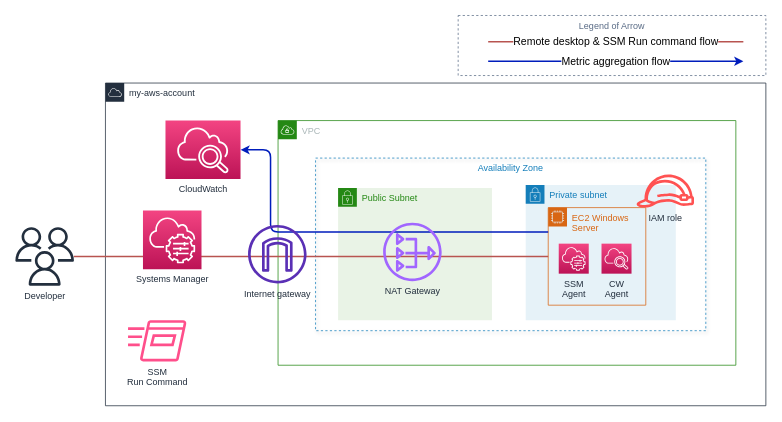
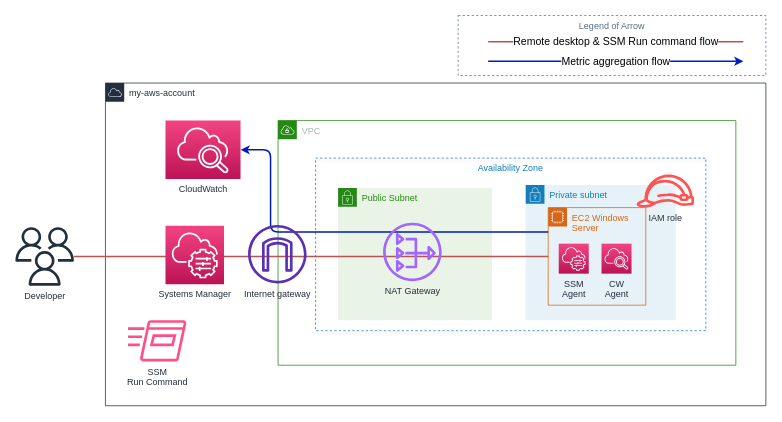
  <mxCell id="0" />
  <mxCell id="1" parent="0" />
  <mxCell id="2" value="my-aws-account" style="points=[[0,0],[0.25,0],[0.5,0],[0.75,0],[1,0],[1,0.25],[1,0.5],[1,0.75],[1,1],[0.75,1],[0.5,1],[0.25,1],[0,1],[0,0.75],[0,0.5],[0,0.25]];outlineConnect=0;gradientColor=none;html=1;whiteSpace=wrap;fontSize=12;fontStyle=0;shape=mxgraph.aws4.group;grIcon=mxgraph.aws4.group_aws_cloud;strokeColor=#232F3E;fillColor=none;verticalAlign=top;align=left;spacingLeft=30;fontColor=#232F3E;dashed=0;" parent="1" vertex="1"><mxGeometry x="140" y="110" width="880" height="430" as="geometry" /></mxCell>
  <mxCell id="3" value="VPC" style="points=[[0,0],[0.25,0],[0.5,0],[0.75,0],[1,0],[1,0.25],[1,0.5],[1,0.75],[1,1],[0.75,1],[0.5,1],[0.25,1],[0,1],[0,0.75],[0,0.5],[0,0.25]];outlineConnect=0;gradientColor=none;html=1;whiteSpace=wrap;fontSize=12;fontStyle=0;shape=mxgraph.aws4.group;grIcon=mxgraph.aws4.group_vpc;strokeColor=#248814;fillColor=none;verticalAlign=top;align=left;spacingLeft=30;fontColor=#AAB7B8;dashed=0;" parent="1" vertex="1"><mxGeometry x="370" y="160" width="610" height="326" as="geometry" /></mxCell>
  <mxCell id="4" value="Availability Zone" style="fillColor=none;strokeColor=#147EBA;dashed=1;verticalAlign=top;fontStyle=0;fontColor=#147EBA;shadow=1;" parent="1" vertex="1"><mxGeometry x="420" y="210" width="520" height="230" as="geometry" /></mxCell>
  <mxCell id="5" value="Public Subnet" style="points=[[0,0],[0.25,0],[0.5,0],[0.75,0],[1,0],[1,0.25],[1,0.5],[1,0.75],[1,1],[0.75,1],[0.5,1],[0.25,1],[0,1],[0,0.75],[0,0.5],[0,0.25]];outlineConnect=0;gradientColor=none;html=1;whiteSpace=wrap;fontSize=12;fontStyle=0;shape=mxgraph.aws4.group;grIcon=mxgraph.aws4.group_security_group;grStroke=0;strokeColor=#248814;fillColor=#E9F3E6;verticalAlign=top;align=left;spacingLeft=30;fontColor=#248814;dashed=0;" parent="1" vertex="1"><mxGeometry x="450" y="250" width="205" height="176" as="geometry" /></mxCell>
  <mxCell id="6" style="edgeStyle=orthogonalEdgeStyle;rounded=0;orthogonalLoop=1;jettySize=auto;html=1;" parent="1" edge="1"><mxGeometry relative="1" as="geometry"><mxPoint x="795.88" y="268" as="targetPoint" /><mxPoint x="795.88" y="268" as="sourcePoint" /></mxGeometry></mxCell>
  <mxCell id="7" value="Private subnet" style="points=[[0,0],[0.25,0],[0.5,0],[0.75,0],[1,0],[1,0.25],[1,0.5],[1,0.75],[1,1],[0.75,1],[0.5,1],[0.25,1],[0,1],[0,0.75],[0,0.5],[0,0.25]];outlineConnect=0;gradientColor=none;html=1;whiteSpace=wrap;fontSize=12;fontStyle=0;shape=mxgraph.aws4.group;grIcon=mxgraph.aws4.group_security_group;grStroke=0;strokeColor=#147EBA;fillColor=#E6F2F8;verticalAlign=top;align=left;spacingLeft=30;fontColor=#147EBA;dashed=0;" parent="1" vertex="1"><mxGeometry x="700" y="246" width="200" height="180" as="geometry" /></mxCell>
  <mxCell id="8" value="" style="group" parent="1" vertex="1" connectable="0"><mxGeometry x="730" y="276" width="130" height="130" as="geometry" /></mxCell>
  <mxCell id="9" value="EC2 Windows Server" style="points=[[0,0],[0.25,0],[0.5,0],[0.75,0],[1,0],[1,0.25],[1,0.5],[1,0.75],[1,1],[0.75,1],[0.5,1],[0.25,1],[0,1],[0,0.75],[0,0.5],[0,0.25]];outlineConnect=0;gradientColor=none;html=1;whiteSpace=wrap;fontSize=12;fontStyle=0;shape=mxgraph.aws4.group;grIcon=mxgraph.aws4.group_ec2_instance_contents;strokeColor=#D86613;fillColor=none;verticalAlign=top;align=left;spacingLeft=30;fontColor=#D86613;dashed=0;" parent="8" vertex="1"><mxGeometry width="130" height="130" as="geometry" /></mxCell>
  <mxCell id="10" value="SSM&lt;br&gt;Agent" style="sketch=0;points=[[0,0,0],[0.25,0,0],[0.5,0,0],[0.75,0,0],[1,0,0],[0,1,0],[0.25,1,0],[0.5,1,0],[0.75,1,0],[1,1,0],[0,0.25,0],[0,0.5,0],[0,0.75,0],[1,0.25,0],[1,0.5,0],[1,0.75,0]];points=[[0,0,0],[0.25,0,0],[0.5,0,0],[0.75,0,0],[1,0,0],[0,1,0],[0.25,1,0],[0.5,1,0],[0.75,1,0],[1,1,0],[0,0.25,0],[0,0.5,0],[0,0.75,0],[1,0.25,0],[1,0.5,0],[1,0.75,0]];outlineConnect=0;fontColor=#232F3E;gradientColor=#F34482;gradientDirection=north;fillColor=#BC1356;strokeColor=#ffffff;dashed=0;verticalLabelPosition=bottom;verticalAlign=top;align=center;html=1;fontSize=12;fontStyle=0;aspect=fixed;shape=mxgraph.aws4.resourceIcon;resIcon=mxgraph.aws4.systems_manager;" parent="8" vertex="1"><mxGeometry x="14" y="48" width="40" height="40" as="geometry" /></mxCell>
  <mxCell id="11" value="CW&lt;br&gt;Agent" style="sketch=0;points=[[0,0,0],[0.25,0,0],[0.5,0,0],[0.75,0,0],[1,0,0],[0,1,0],[0.25,1,0],[0.5,1,0],[0.75,1,0],[1,1,0],[0,0.25,0],[0,0.5,0],[0,0.75,0],[1,0.25,0],[1,0.5,0],[1,0.75,0]];points=[[0,0,0],[0.25,0,0],[0.5,0,0],[0.75,0,0],[1,0,0],[0,1,0],[0.25,1,0],[0.5,1,0],[0.75,1,0],[1,1,0],[0,0.25,0],[0,0.5,0],[0,0.75,0],[1,0.25,0],[1,0.5,0],[1,0.75,0]];outlineConnect=0;fontColor=#232F3E;gradientColor=#F34482;gradientDirection=north;fillColor=#BC1356;strokeColor=#ffffff;dashed=0;verticalLabelPosition=bottom;verticalAlign=top;align=center;html=1;fontSize=12;fontStyle=0;aspect=fixed;shape=mxgraph.aws4.resourceIcon;resIcon=mxgraph.aws4.cloudwatch_2;" parent="8" vertex="1"><mxGeometry x="71" y="48" width="40" height="40" as="geometry" /></mxCell>
  <mxCell id="12" value="Developer" style="sketch=0;outlineConnect=0;fontColor=#232F3E;gradientColor=none;fillColor=#232F3E;strokeColor=none;dashed=0;verticalLabelPosition=bottom;verticalAlign=top;align=center;html=1;fontSize=12;fontStyle=0;aspect=fixed;pointerEvents=1;shape=mxgraph.aws4.users;" parent="1" vertex="1"><mxGeometry x="20" y="302" width="78" height="78" as="geometry" /></mxCell>
  <mxCell id="13" value="CloudWatch" style="sketch=0;points=[[0,0,0],[0.25,0,0],[0.5,0,0],[0.75,0,0],[1,0,0],[0,1,0],[0.25,1,0],[0.5,1,0],[0.75,1,0],[1,1,0],[0,0.25,0],[0,0.5,0],[0,0.75,0],[1,0.25,0],[1,0.5,0],[1,0.75,0]];points=[[0,0,0],[0.25,0,0],[0.5,0,0],[0.75,0,0],[1,0,0],[0,1,0],[0.25,1,0],[0.5,1,0],[0.75,1,0],[1,1,0],[0,0.25,0],[0,0.5,0],[0,0.75,0],[1,0.25,0],[1,0.5,0],[1,0.75,0]];outlineConnect=0;fontColor=#232F3E;gradientColor=#F34482;gradientDirection=north;fillColor=#BC1356;strokeColor=#ffffff;dashed=0;verticalLabelPosition=bottom;verticalAlign=top;align=center;html=1;fontSize=12;fontStyle=0;aspect=fixed;shape=mxgraph.aws4.resourceIcon;resIcon=mxgraph.aws4.cloudwatch_2;" parent="1" vertex="1"><mxGeometry x="220" y="160" width="100" height="78" as="geometry" /></mxCell>
  <mxCell id="14" value="IAM role" style="sketch=0;outlineConnect=0;fontColor=#232F3E;gradientColor=none;fillColor=#FF5252;strokeColor=none;dashed=0;verticalLabelPosition=bottom;verticalAlign=top;align=center;html=1;fontSize=12;fontStyle=0;aspect=fixed;pointerEvents=1;shape=mxgraph.aws4.role;labelBackgroundColor=none;" parent="1" vertex="1"><mxGeometry x="847" y="232" width="78" height="44" as="geometry" /></mxCell>
  <mxCell id="15" value="&lt;font color=&quot;#000000&quot;&gt;&lt;br&gt;&lt;/font&gt;" style="edgeStyle=elbowEdgeStyle;rounded=1;orthogonalLoop=1;jettySize=auto;html=1;strokeWidth=2;fontSize=12;fontColor=#FFFFFF;spacingTop=18;strokeColor=#001DBC;exitX=0;exitY=0.25;exitDx=0;exitDy=0;entryX=1;entryY=0.5;entryDx=0;entryDy=0;entryPerimeter=0;" parent="1" source="9" target="13" edge="1"><mxGeometry x="-0.524" y="-70" relative="1" as="geometry"><Array as="points"><mxPoint x="360" y="250" /></Array><mxPoint y="1" as="offset" /><mxPoint x="450" y="110" as="sourcePoint" /><mxPoint x="578" y="-83" as="targetPoint" /></mxGeometry></mxCell>
  <mxCell id="16" value="&lt;font color=&quot;#000000&quot;&gt;&lt;br&gt;&lt;/font&gt;" style="edgeStyle=elbowEdgeStyle;rounded=1;orthogonalLoop=1;jettySize=auto;html=1;strokeWidth=2;fontSize=12;fontColor=#FFFFFF;spacingTop=18;strokeColor=#B85450;endArrow=none;endFill=0;" parent="1" source="9" target="12" edge="1"><mxGeometry x="-0.693" y="31" relative="1" as="geometry"><Array as="points" /><mxPoint x="-11" y="-23" as="offset" /><mxPoint x="230" y="-329.998" as="sourcePoint" /><mxPoint x="138" y="341" as="targetPoint" /></mxGeometry></mxCell>
  <mxCell id="17" value="Internet gateway" style="outlineConnect=0;fontColor=#232F3E;fillColor=#5A30B5;strokeColor=none;dashed=0;verticalLabelPosition=bottom;verticalAlign=top;align=center;html=1;fontSize=12;fontStyle=0;aspect=fixed;pointerEvents=1;shape=mxgraph.aws4.internet_gateway;labelBackgroundColor=none;" parent="1" vertex="1"><mxGeometry x="330" y="299" width="78" height="78" as="geometry" /></mxCell>
- <mxCell id="18" value="Systems Manager" style="sketch=0;points=[[0,0,0],[0.25,0,0],[0.5,0,0],[0.75,0,0],[1,0,0],[0,1,0],[0.25,1,0],[0.5,1,0],[0.75,1,0],[1,1,0],[0,0.25,0],[0,0.5,0],[0,0.75,0],[1,0.25,0],[1,0.5,0],[1,0.75,0]];points=[[0,0,0],[0.25,0,0],[0.5,0,0],[0.75,0,0],[1,0,0],[0,1,0],[0.25,1,0],[0.5,1,0],[0.75,1,0],[1,1,0],[0,0.25,0],[0,0.5,0],[0,0.75,0],[1,0.25,0],[1,0.5,0],[1,0.75,0]];outlineConnect=0;fontColor=#232F3E;gradientColor=#F34482;gradientDirection=north;fillColor=#BC1356;strokeColor=#ffffff;dashed=0;verticalLabelPosition=bottom;verticalAlign=top;align=center;html=1;fontSize=12;fontStyle=0;aspect=fixed;shape=mxgraph.aws4.resourceIcon;resIcon=mxgraph.aws4.systems_manager;" parent="1" vertex="1"><mxGeometry x="190" y="280" width="78" height="78" as="geometry" /></mxCell>
+ <mxCell id="18" value="Systems Manager" style="sketch=0;points=[[0,0,0],[0.25,0,0],[0.5,0,0],[0.75,0,0],[1,0,0],[0,1,0],[0.25,1,0],[0.5,1,0],[0.75,1,0],[1,1,0],[0,0.25,0],[0,0.5,0],[0,0.75,0],[1,0.25,0],[1,0.5,0],[1,0.75,0]];points=[[0,0,0],[0.25,0,0],[0.5,0,0],[0.75,0,0],[1,0,0],[0,1,0],[0.25,1,0],[0.5,1,0],[0.75,1,0],[1,1,0],[0,0.25,0],[0,0.5,0],[0,0.75,0],[1,0.25,0],[1,0.5,0],[1,0.75,0]];outlineConnect=0;fontColor=#232F3E;gradientColor=#F34482;gradientDirection=north;fillColor=#BC1356;strokeColor=#ffffff;dashed=0;verticalLabelPosition=bottom;verticalAlign=top;align=center;html=1;fontSize=12;fontStyle=0;aspect=fixed;shape=mxgraph.aws4.resourceIcon;resIcon=mxgraph.aws4.systems_manager;" parent="1" vertex="1"><mxGeometry x="220" y="300" width="78" height="78" as="geometry" /></mxCell>
  <mxCell id="19" value="NAT Gateway" style="sketch=0;outlineConnect=0;fontColor=#232F3E;gradientColor=none;fillColor=#A166FF;strokeColor=none;dashed=0;verticalLabelPosition=bottom;verticalAlign=top;align=center;html=1;fontSize=12;fontStyle=0;aspect=fixed;pointerEvents=1;shape=mxgraph.aws4.nat_gateway;" parent="1" vertex="1"><mxGeometry x="510" y="296" width="78" height="78" as="geometry" /></mxCell>
  <mxCell id="20" value="Legend of Arrow" style="fillColor=none;strokeColor=#5A6C86;dashed=1;verticalAlign=top;fontStyle=0;fontColor=#5A6C86;" parent="1" vertex="1"><mxGeometry x="610" y="20" width="410" height="80" as="geometry" /></mxCell>
  <mxCell id="21" value="&lt;span style=&quot;font-size: 14px&quot;&gt;Remote desktop &amp;amp; SSM Run command flow&lt;/span&gt;" style="edgeStyle=none;rounded=0;orthogonalLoop=1;jettySize=auto;html=1;strokeWidth=2;fillColor=#f8cecc;strokeColor=#b85450;endArrow=none;endFill=0;" parent="1" edge="1"><mxGeometry relative="1" as="geometry"><mxPoint x="650.002" y="55" as="sourcePoint" /><mxPoint x="990" y="55" as="targetPoint" /></mxGeometry></mxCell>
  <mxCell id="22" value="&lt;font color=&quot;#000000&quot;&gt;Metric aggregation flow&lt;/font&gt;" style="endArrow=classic;html=1;strokeWidth=2;fontSize=14;fontColor=#FF0000;rounded=0;fillColor=#0050ef;strokeColor=#001DBC;" parent="1" edge="1"><mxGeometry width="50" height="50" relative="1" as="geometry"><mxPoint x="650" y="81.001" as="sourcePoint" /><mxPoint x="990" y="81" as="targetPoint" /></mxGeometry></mxCell>
  <mxCell id="23" value="SSM&lt;br&gt;Run Command" style="sketch=0;outlineConnect=0;fontColor=#232F3E;gradientColor=none;fillColor=#FF4F8B;strokeColor=none;dashed=0;verticalLabelPosition=bottom;verticalAlign=top;align=center;html=1;fontSize=12;fontStyle=0;aspect=fixed;pointerEvents=1;shape=mxgraph.aws4.run_command;" parent="1" vertex="1"><mxGeometry x="170" y="426" width="78" height="55" as="geometry" /></mxCell>
